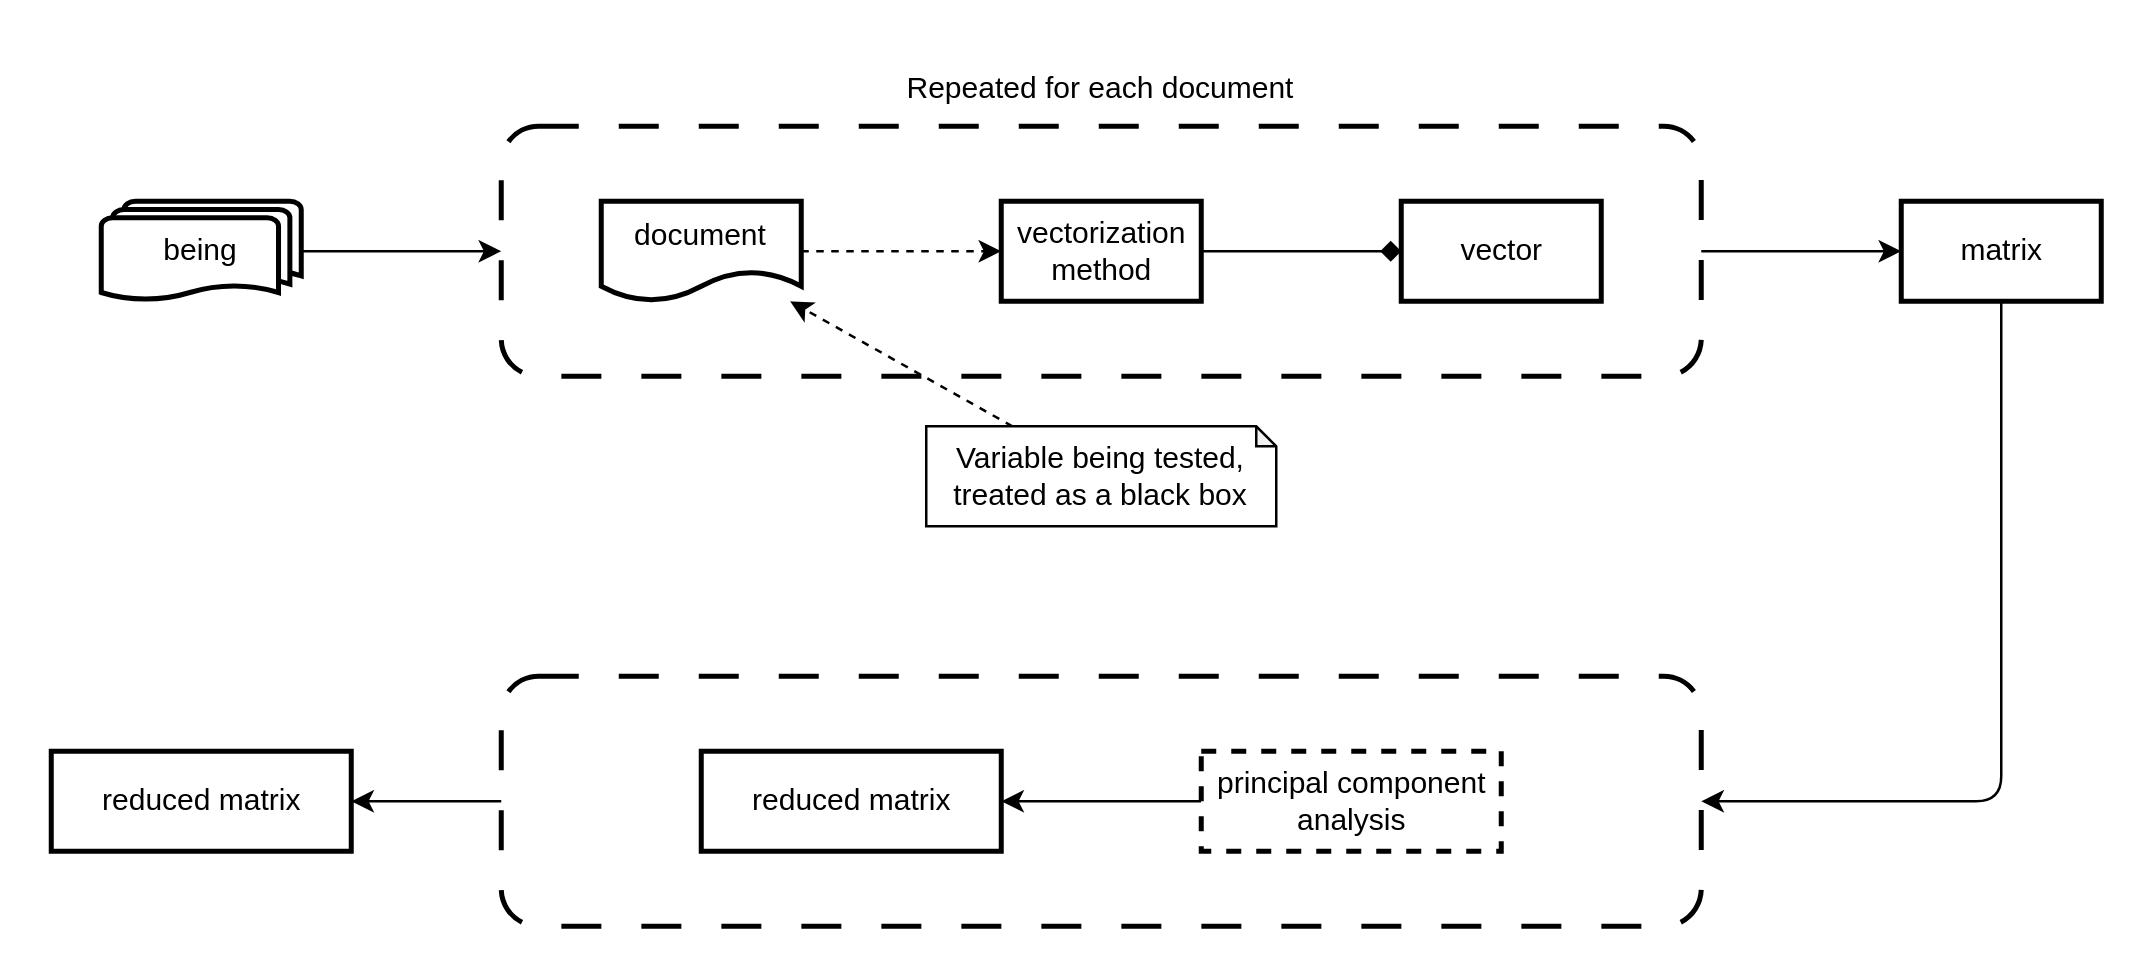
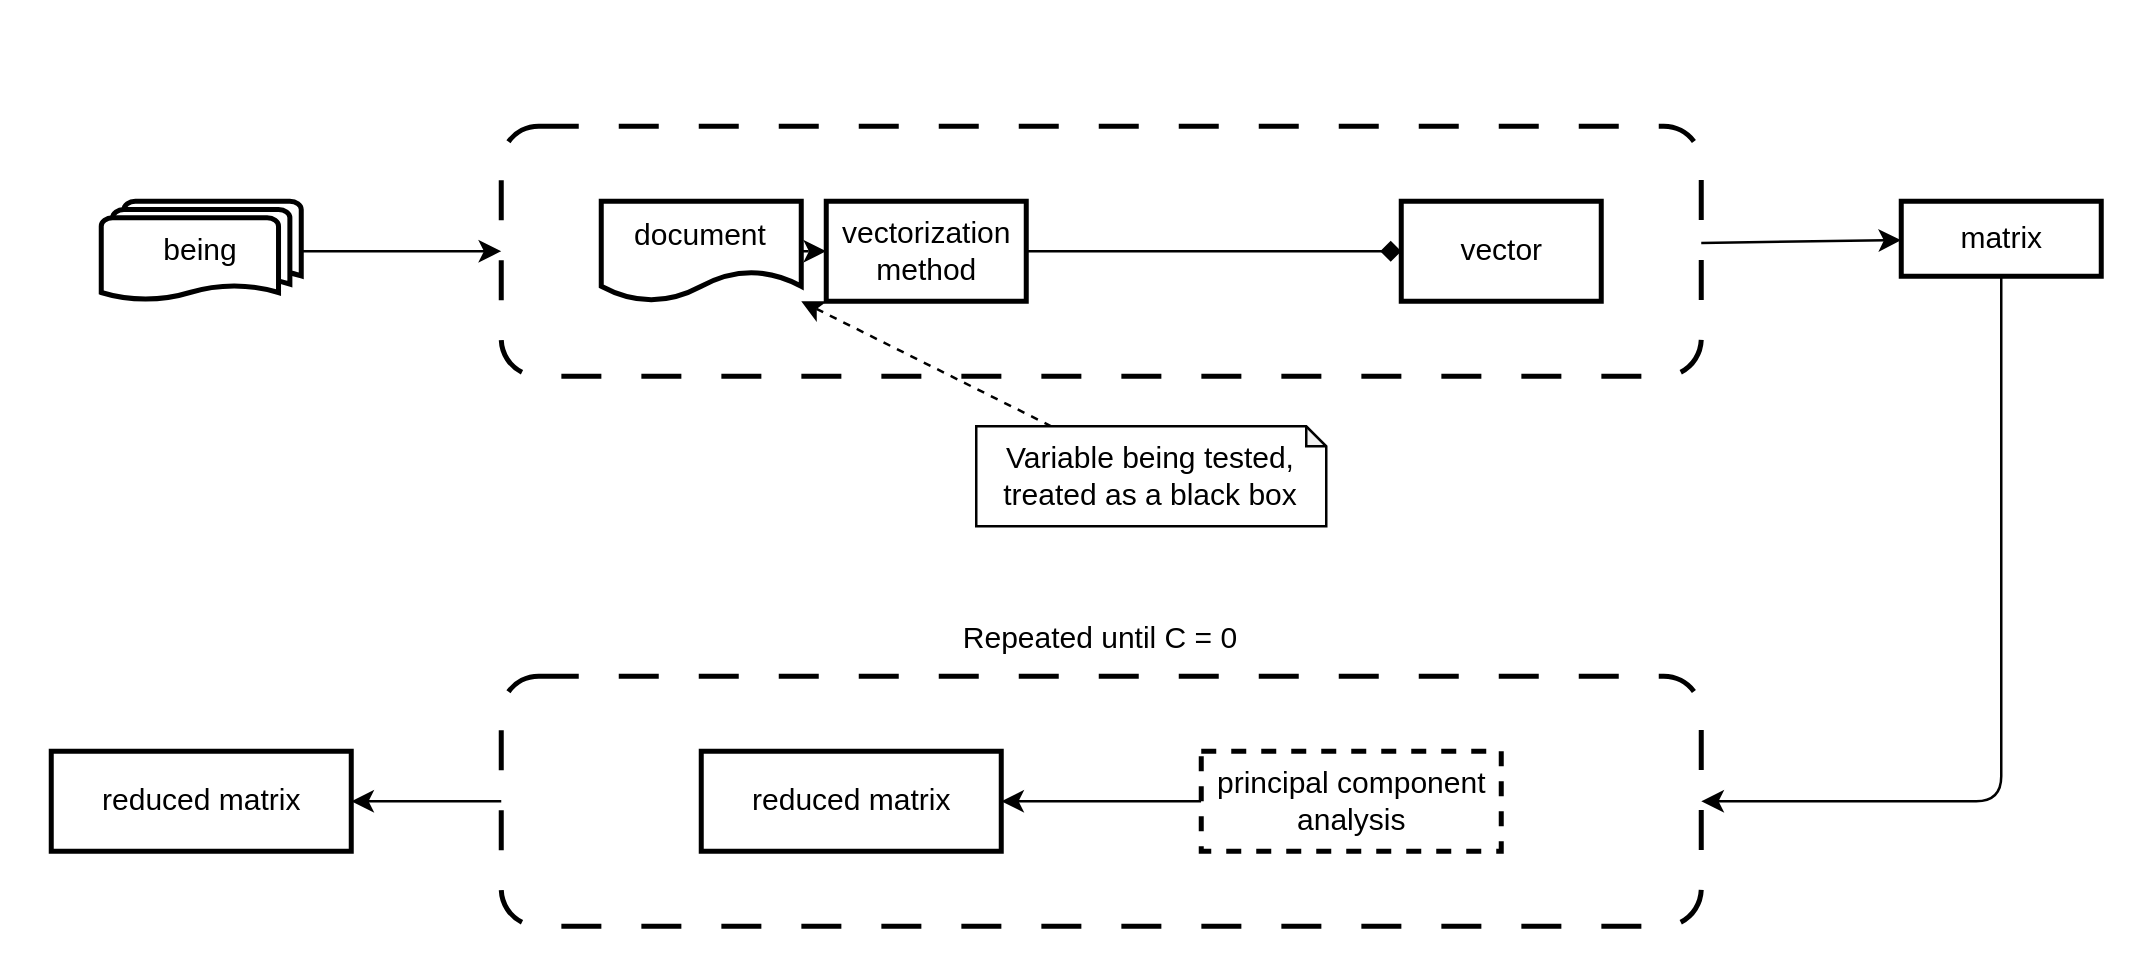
  <mxCell id="0" />
  <mxCell id="1" parent="0" />
  <mxCell id="2" style="edgeStyle=none;html=1;" edge="1" parent="1" source="3" target="22"><mxGeometry relative="1" as="geometry" /></mxCell>
  <mxCell id="3" value="" style="rounded=1;whiteSpace=wrap;html=1;dashed=1;dashPattern=8 8;strokeWidth=2;fillColor=none;" parent="1" vertex="1"><mxGeometry x="200" y="270" width="480" height="100" as="geometry" /></mxCell>
  <mxCell id="4" style="edgeStyle=none;html=1;" parent="1" source="5" target="13" edge="1"><mxGeometry relative="1" as="geometry" /></mxCell>
  <mxCell id="5" value="" style="rounded=1;whiteSpace=wrap;html=1;dashed=1;dashPattern=8 8;strokeWidth=2;fillColor=none;" parent="1" vertex="1"><mxGeometry x="200" y="50" width="480" height="100" as="geometry" /></mxCell>
  <mxCell id="6" style="edgeStyle=none;html=1;entryX=0;entryY=0.5;entryDx=0;entryDy=0;" parent="1" source="7" target="5" edge="1"><mxGeometry relative="1" as="geometry" /></mxCell>
  <mxCell id="7" value="being" style="strokeWidth=2;html=1;shape=mxgraph.flowchart.multi-document;whiteSpace=wrap;" parent="1" vertex="1"><mxGeometry x="40" y="80" width="80" height="40" as="geometry" /></mxCell>
  <mxCell id="8" style="edgeStyle=none;html=1;dashed=1;" parent="1" source="9" target="11" edge="1"><mxGeometry relative="1" as="geometry" /></mxCell>
  <mxCell id="9" value="document" style="shape=document;whiteSpace=wrap;html=1;boundedLbl=1;strokeWidth=2;" parent="1" vertex="1"><mxGeometry x="240" y="80" width="80" height="40" as="geometry" /></mxCell>
  <mxCell id="10" style="edgeStyle=none;html=1;endArrow=diamond;" parent="1" source="11" target="14" edge="1"><mxGeometry relative="1" as="geometry" /></mxCell>
- <mxCell id="11" value="vectorization&lt;br&gt;method" style="html=1;strokeWidth=2;" parent="1" vertex="1"><mxGeometry x="400" y="80" width="80" height="40" as="geometry" /></mxCell>
+ <mxCell id="11" value="vectorization&lt;br&gt;method" style="html=1;strokeWidth=2;" parent="1" vertex="1"><mxGeometry x="330" y="80" width="80" height="40" as="geometry" /></mxCell>
  <mxCell id="12" style="edgeStyle=none;html=1;entryX=1;entryY=0.5;entryDx=0;entryDy=0;" parent="1" source="13" target="3" edge="1"><mxGeometry relative="1" as="geometry"><mxPoint x="840" y="200" as="targetPoint" /><Array as="points"><mxPoint x="800" y="320" /></Array></mxGeometry></mxCell>
- <mxCell id="13" value="matrix" style="html=1;strokeWidth=2;" parent="1" vertex="1"><mxGeometry x="760" y="80" width="80" height="40" as="geometry" /></mxCell>
+ <mxCell id="13" value="matrix" style="html=1;strokeWidth=2;" parent="1" vertex="1"><mxGeometry x="760" y="80" width="80" height="30" as="geometry" /></mxCell>
  <mxCell id="14" value="vector" style="html=1;strokeWidth=2;" parent="1" vertex="1"><mxGeometry x="560" y="80" width="80" height="40" as="geometry" /></mxCell>
  <mxCell id="15" style="edgeStyle=none;html=1;" parent="1" source="16" target="17" edge="1"><mxGeometry relative="1" as="geometry" /></mxCell>
  <mxCell id="16" value="principal component&lt;br&gt;analysis" style="html=1;strokeWidth=2;dashed=1;" parent="1" vertex="1"><mxGeometry x="480" y="300" width="120" height="40" as="geometry" /></mxCell>
  <mxCell id="17" value="reduced matrix" style="html=1;strokeWidth=2;" parent="1" vertex="1"><mxGeometry x="280" y="300" width="120" height="40" as="geometry" /></mxCell>
  <mxCell id="18" style="edgeStyle=none;html=1;dashed=1;" parent="1" source="19" target="9" edge="1"><mxGeometry relative="1" as="geometry" /></mxCell>
- <mxCell id="19" value="Variable being tested,&lt;br&gt;treated as a black box" style="shape=note;whiteSpace=wrap;html=1;backgroundOutline=1;darkOpacity=0.05;size=8;" parent="1" vertex="1"><mxGeometry x="370" y="170" width="140" height="40" as="geometry" /></mxCell>
- <mxCell id="20" value="Repeated for each document" style="text;html=1;strokeColor=none;fillColor=none;align=center;verticalAlign=middle;whiteSpace=wrap;rounded=0;" parent="1" vertex="1"><mxGeometry x="335" y="20" width="210" height="30" as="geometry" /></mxCell>
+ <mxCell id="19" value="Variable being tested,&lt;br&gt;treated as a black box" style="shape=note;whiteSpace=wrap;html=1;backgroundOutline=1;darkOpacity=0.05;size=8;" parent="1" vertex="1"><mxGeometry x="390" y="170" width="140" height="40" as="geometry" /></mxCell>
+ <mxCell id="21" value="Repeated until C = 0" style="text;html=1;strokeColor=none;fillColor=none;align=center;verticalAlign=middle;whiteSpace=wrap;rounded=0;" parent="1" vertex="1"><mxGeometry x="335" y="240" width="210" height="30" as="geometry" /></mxCell>
  <mxCell id="22" value="reduced matrix" style="html=1;strokeWidth=2;" parent="1" vertex="1"><mxGeometry x="20" y="300" width="120" height="40" as="geometry" /></mxCell>
